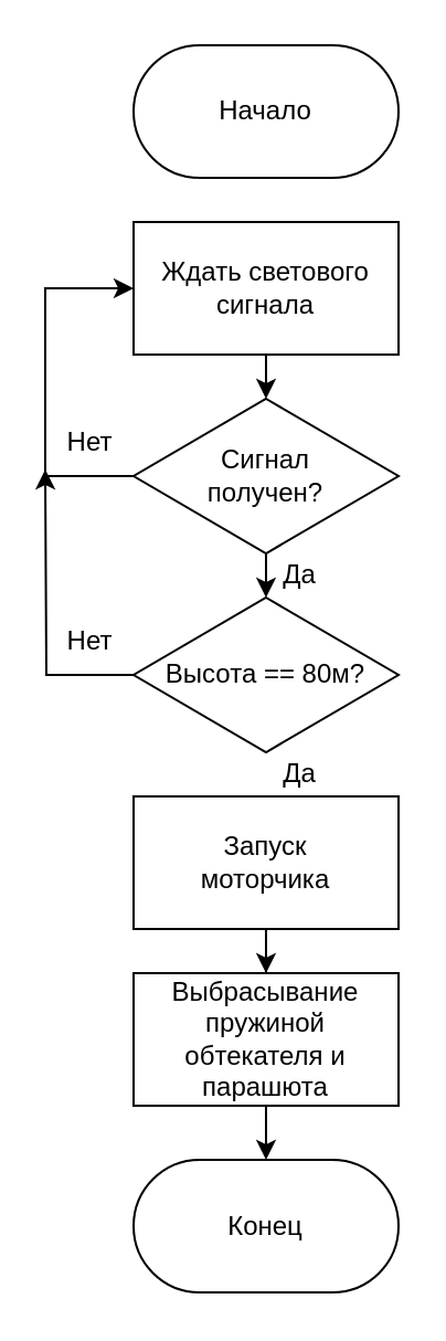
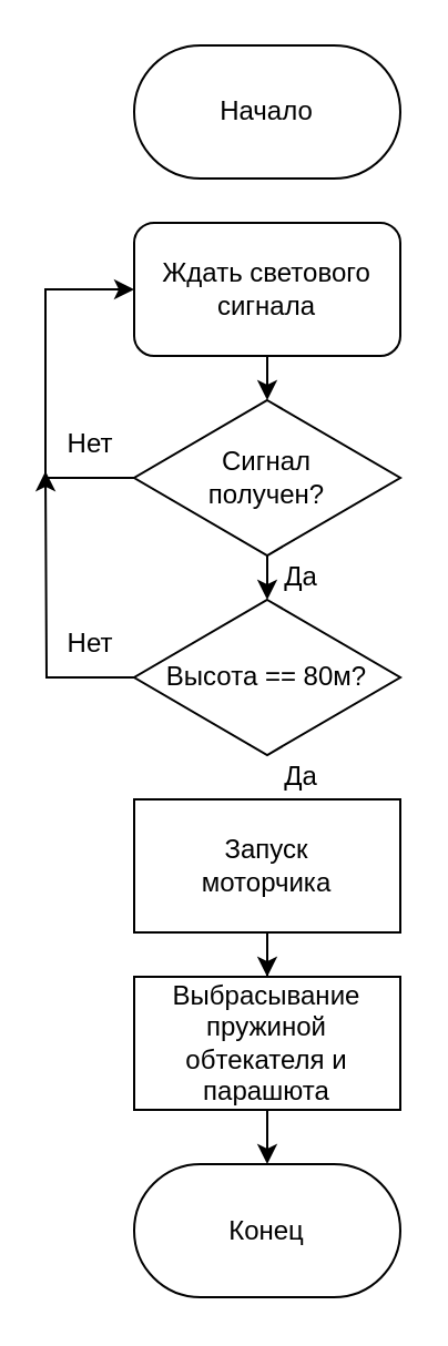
  <mxCell id="0" />
  <mxCell id="1" parent="0" />
  <mxCell id="2" value="Начало" style="rounded=1;whiteSpace=wrap;html=1;arcSize=50;" parent="1" vertex="1"><mxGeometry x="60" y="20" width="120" height="60" as="geometry" /></mxCell>
  <mxCell id="3" style="edgeStyle=orthogonalEdgeStyle;rounded=0;orthogonalLoop=1;jettySize=auto;html=1;exitX=0.5;exitY=1;exitDx=0;exitDy=0;entryX=0.5;entryY=0;entryDx=0;entryDy=0;" parent="1" source="4" target="7" edge="1"><mxGeometry relative="1" as="geometry" /></mxCell>
- <mxCell id="4" value="Ждать светового сигнала" style="rounded=0;whiteSpace=wrap;html=1;" parent="1" vertex="1"><mxGeometry x="60" y="100" width="120" height="60" as="geometry" /></mxCell>
+ <mxCell id="4" value="Ждать светового сигнала" style="whiteSpace=wrap;html=1;rounded=1;" parent="1" vertex="1"><mxGeometry x="60" y="100" width="120" height="60" as="geometry" /></mxCell>
  <mxCell id="5" style="edgeStyle=orthogonalEdgeStyle;rounded=0;orthogonalLoop=1;jettySize=auto;html=1;exitX=0.5;exitY=1;exitDx=0;exitDy=0;entryX=0.5;entryY=0;entryDx=0;entryDy=0;" parent="1" source="7" target="9" edge="1"><mxGeometry relative="1" as="geometry" /></mxCell>
  <mxCell id="6" style="edgeStyle=orthogonalEdgeStyle;rounded=0;orthogonalLoop=1;jettySize=auto;html=1;exitX=0;exitY=0.5;exitDx=0;exitDy=0;entryX=0;entryY=0.5;entryDx=0;entryDy=0;" parent="1" source="7" target="4" edge="1"><mxGeometry relative="1" as="geometry"><Array as="points"><mxPoint x="20" y="215" /><mxPoint x="20" y="130" /></Array></mxGeometry></mxCell>
  <mxCell id="7" value="Сигнал&lt;br&gt;получен?" style="rhombus;whiteSpace=wrap;html=1;" parent="1" vertex="1"><mxGeometry x="60" y="180" width="120" height="70" as="geometry" /></mxCell>
  <mxCell id="8" style="edgeStyle=orthogonalEdgeStyle;rounded=0;orthogonalLoop=1;jettySize=auto;html=1;exitX=0;exitY=0.5;exitDx=0;exitDy=0;" parent="1" source="9" edge="1"><mxGeometry relative="1" as="geometry"><mxPoint x="20" y="212" as="targetPoint" /></mxGeometry></mxCell>
  <mxCell id="9" value="Высота == 80м?" style="rhombus;whiteSpace=wrap;html=1;" parent="1" vertex="1"><mxGeometry x="60" y="270" width="120" height="70" as="geometry" /></mxCell>
  <mxCell id="10" style="edgeStyle=orthogonalEdgeStyle;rounded=0;orthogonalLoop=1;jettySize=auto;html=1;exitX=0.5;exitY=1;exitDx=0;exitDy=0;" parent="1" source="11" target="13" edge="1"><mxGeometry relative="1" as="geometry" /></mxCell>
  <mxCell id="11" value="Запуск&lt;br&gt;моторчика" style="rounded=0;whiteSpace=wrap;html=1;" parent="1" vertex="1"><mxGeometry x="60" y="360" width="120" height="60" as="geometry" /></mxCell>
  <mxCell id="12" style="edgeStyle=orthogonalEdgeStyle;rounded=0;orthogonalLoop=1;jettySize=auto;html=1;exitX=0.5;exitY=1;exitDx=0;exitDy=0;entryX=0.5;entryY=0;entryDx=0;entryDy=0;" parent="1" source="13" target="18" edge="1"><mxGeometry relative="1" as="geometry" /></mxCell>
  <mxCell id="13" value="Выбрасывание пружиной обтекателя и парашюта" style="rounded=0;whiteSpace=wrap;html=1;" parent="1" vertex="1"><mxGeometry x="60" y="440" width="120" height="60" as="geometry" /></mxCell>
  <mxCell id="14" value="Да" style="text;html=1;align=center;verticalAlign=middle;resizable=0;points=[];autosize=1;strokeColor=none;" parent="1" vertex="1"><mxGeometry x="120" y="250" width="30" height="20" as="geometry" /></mxCell>
  <mxCell id="15" value="Нет" style="text;html=1;align=center;verticalAlign=middle;resizable=0;points=[];autosize=1;strokeColor=none;" parent="1" vertex="1"><mxGeometry x="20" y="190" width="40" height="20" as="geometry" /></mxCell>
  <mxCell id="16" value="Да" style="text;html=1;align=center;verticalAlign=middle;resizable=0;points=[];autosize=1;strokeColor=none;" parent="1" vertex="1"><mxGeometry x="120" y="340" width="30" height="20" as="geometry" /></mxCell>
  <mxCell id="17" value="Нет" style="text;html=1;align=center;verticalAlign=middle;resizable=0;points=[];autosize=1;strokeColor=none;" parent="1" vertex="1"><mxGeometry x="20" y="280" width="40" height="20" as="geometry" /></mxCell>
  <mxCell id="18" value="Конец" style="rounded=1;whiteSpace=wrap;html=1;arcSize=50;" parent="1" vertex="1"><mxGeometry x="60" y="524.5" width="120" height="60" as="geometry" /></mxCell>
